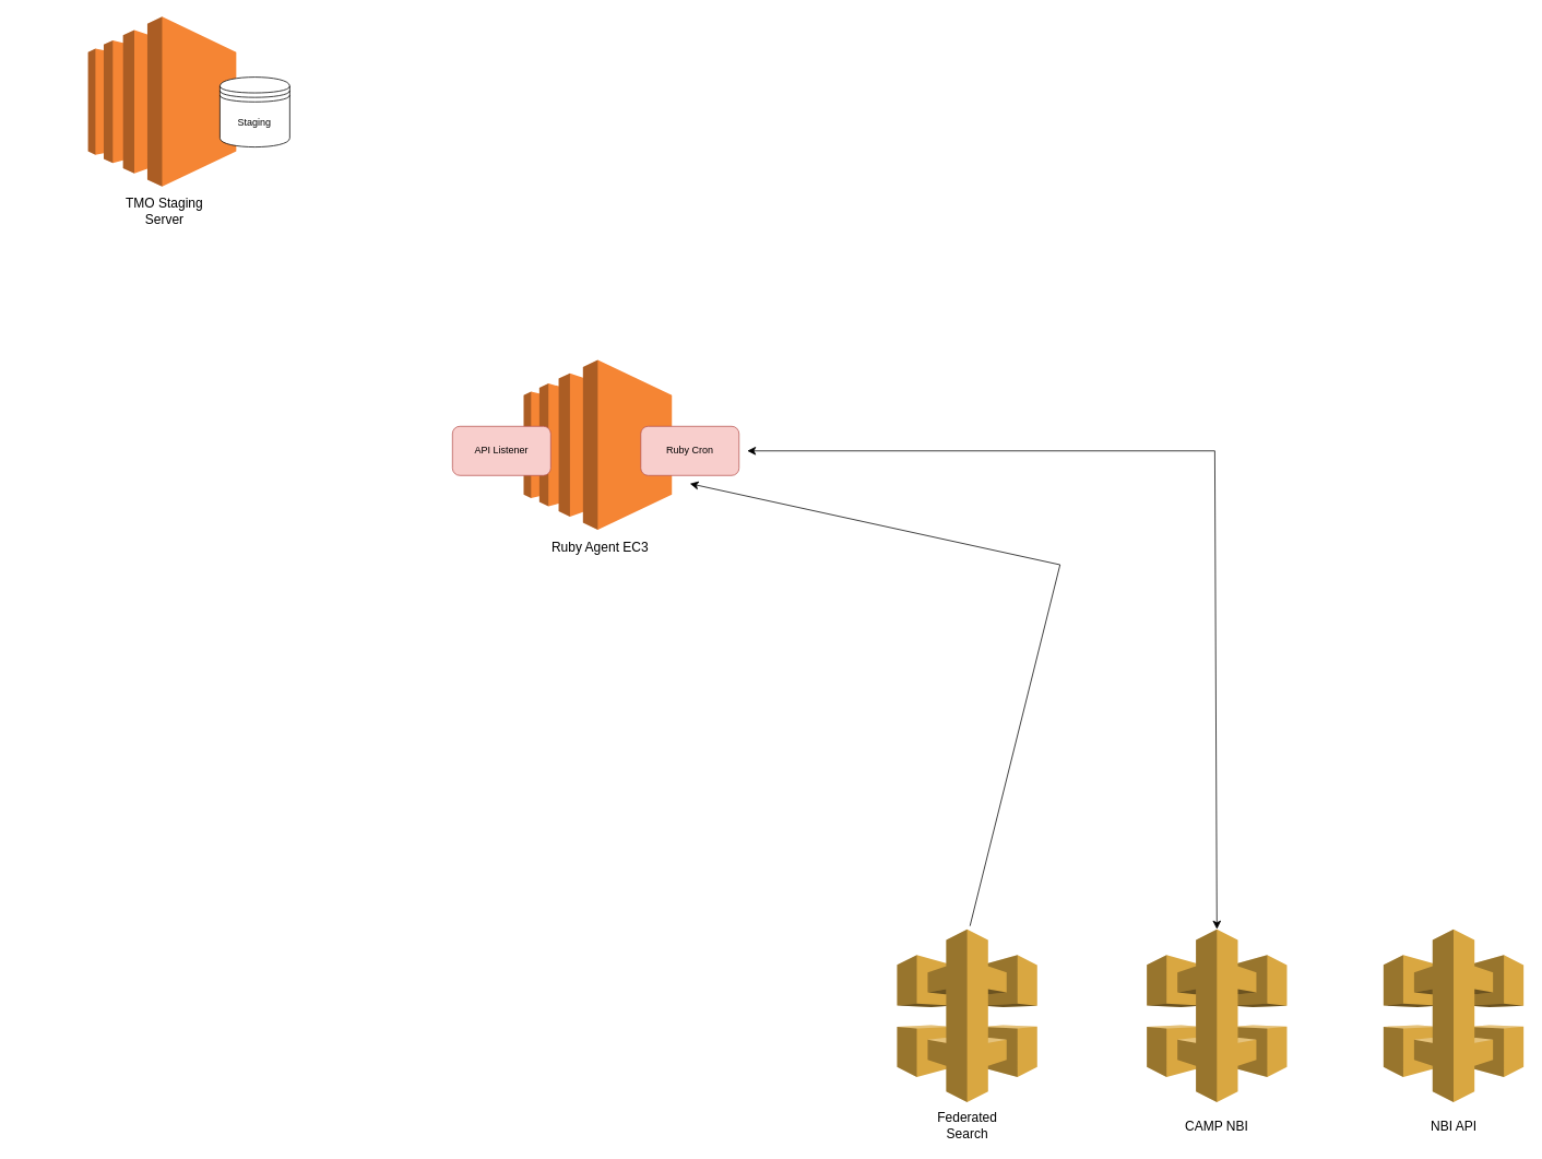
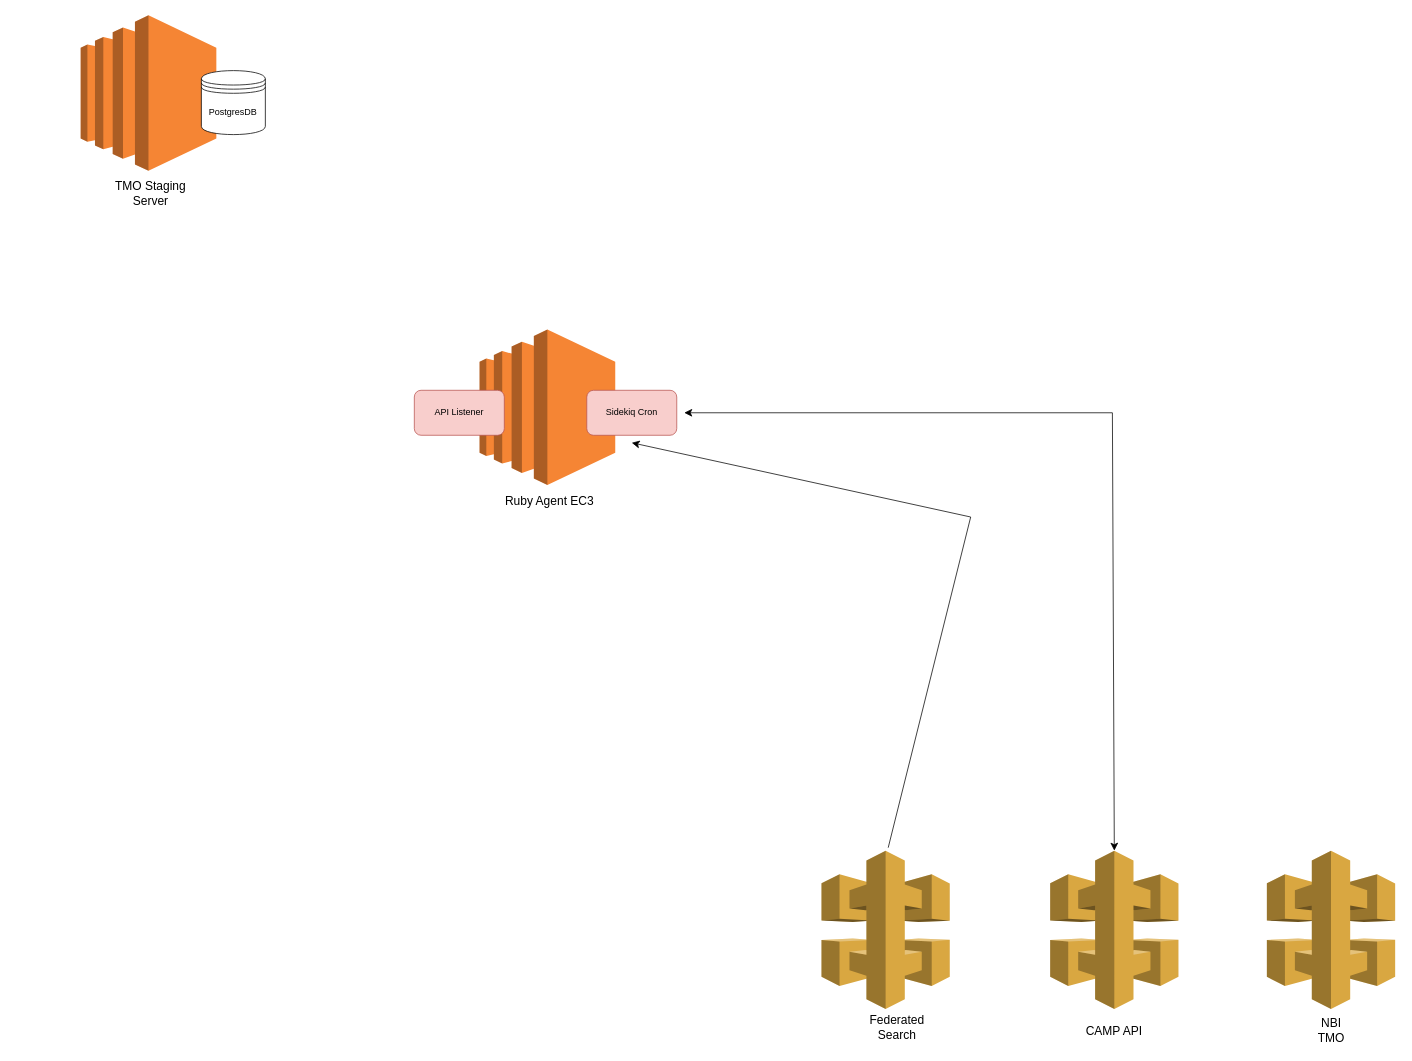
  <mxCell id="0" />
  <mxCell id="1" parent="0" />
  <mxCell id="2" value="" style="group" parent="1" vertex="1" connectable="0"><mxGeometry x="552" y="439" width="350" height="262" as="geometry" /></mxCell>
  <mxCell id="3" value="" style="group" parent="2" vertex="1" connectable="0"><mxGeometry x="87" width="187" height="262" as="geometry" /></mxCell>
  <mxCell id="4" value="" style="outlineConnect=0;dashed=0;verticalLabelPosition=bottom;verticalAlign=top;align=center;html=1;shape=mxgraph.aws3.ec2;fillColor=#F58534;gradientColor=none;" parent="3" vertex="1"><mxGeometry width="180.97" height="207.338" as="geometry" /></mxCell>
  <mxCell id="5" value="Ruby Agent EC3" style="text;strokeColor=none;fillColor=none;html=1;align=center;verticalAlign=middle;whiteSpace=wrap;rounded=0;fontSize=16;" parent="3" vertex="1"><mxGeometry x="30.24" y="213.935" width="126.52" height="28.273" as="geometry" /></mxCell>
- <mxCell id="6" value="Ruby Cron" style="rounded=1;whiteSpace=wrap;html=1;perimeterSpacing=10;fillColor=#f8cecc;strokeColor=#b85450;" parent="2" vertex="1"><mxGeometry x="230" y="81" width="120" height="60" as="geometry" /></mxCell>
+ <mxCell id="6" value="Sidekiq Cron" style="rounded=1;whiteSpace=wrap;html=1;perimeterSpacing=10;fillColor=#f8cecc;strokeColor=#b85450;" parent="2" vertex="1"><mxGeometry x="230" y="81" width="120" height="60" as="geometry" /></mxCell>
  <mxCell id="7" value="API Listener" style="rounded=1;whiteSpace=wrap;html=1;perimeterSpacing=10;fillColor=#f8cecc;strokeColor=#b85450;" parent="2" vertex="1"><mxGeometry y="81" width="120" height="60" as="geometry" /></mxCell>
  <mxCell id="8" value="" style="group" parent="1" vertex="1" connectable="0"><mxGeometry x="20" y="20" width="350" height="262" as="geometry" /></mxCell>
  <mxCell id="9" value="" style="group" parent="8" vertex="1" connectable="0"><mxGeometry x="87" width="187" height="262" as="geometry" /></mxCell>
  <mxCell id="10" value="" style="outlineConnect=0;dashed=0;verticalLabelPosition=bottom;verticalAlign=top;align=center;html=1;shape=mxgraph.aws3.ec2;fillColor=#F58534;gradientColor=none;" parent="9" vertex="1"><mxGeometry width="180.97" height="207.338" as="geometry" /></mxCell>
  <mxCell id="11" value="TMO Staging Server" style="text;strokeColor=none;fillColor=none;html=1;align=center;verticalAlign=middle;whiteSpace=wrap;rounded=0;fontSize=16;" parent="9" vertex="1"><mxGeometry x="30.24" y="223.935" width="126.52" height="28.273" as="geometry" /></mxCell>
- <mxCell id="12" value="Staging" style="shape=datastore;whiteSpace=wrap;html=1;" parent="8" vertex="1"><mxGeometry x="248" y="73.67" width="85.33" height="85.33" as="geometry" /></mxCell>
+ <mxCell id="12" value="PostgresDB" style="shape=datastore;whiteSpace=wrap;html=1;" parent="8" vertex="1"><mxGeometry x="248" y="73.67" width="85.33" height="85.33" as="geometry" /></mxCell>
  <mxCell id="13" value="" style="group" parent="1" vertex="1" connectable="0"><mxGeometry x="1095" y="1134" width="765.1" height="259" as="geometry" /></mxCell>
  <mxCell id="14" value="" style="group" parent="13" vertex="1" connectable="0"><mxGeometry width="171.1" height="254.937" as="geometry" /></mxCell>
  <mxCell id="15" value="" style="outlineConnect=0;dashed=0;verticalLabelPosition=bottom;verticalAlign=top;align=center;html=1;shape=mxgraph.aws3.api_gateway;fillColor=#D9A741;gradientColor=none;" parent="14" vertex="1"><mxGeometry width="171.1" height="211.263" as="geometry" /></mxCell>
- <mxCell id="16" value="Federated Search" style="text;strokeColor=none;fillColor=none;html=1;align=center;verticalAlign=middle;whiteSpace=wrap;rounded=0;fontSize=16;" parent="14" vertex="1"><mxGeometry x="55.55" y="224.467" width="60.0" height="30.471" as="geometry" /></mxCell>
+ <mxCell id="16" value="Federated Search" style="text;strokeColor=none;fillColor=none;html=1;align=center;verticalAlign=middle;whiteSpace=wrap;rounded=0;fontSize=16;" parent="14" vertex="1"><mxGeometry x="70.55" y="219.467" width="60.0" height="30.471" as="geometry" /></mxCell>
  <mxCell id="17" value="" style="group" parent="13" vertex="1" connectable="0"><mxGeometry x="305.0" width="171.1" height="259" as="geometry" /></mxCell>
  <mxCell id="18" value="" style="outlineConnect=0;dashed=0;verticalLabelPosition=bottom;verticalAlign=top;align=center;html=1;shape=mxgraph.aws3.api_gateway;fillColor=#D9A741;gradientColor=none;" parent="17" vertex="1"><mxGeometry width="171.1" height="211.263" as="geometry" /></mxCell>
- <mxCell id="19" value="CAMP NBI" style="text;strokeColor=none;fillColor=none;html=1;align=center;verticalAlign=middle;whiteSpace=wrap;rounded=0;fontSize=16;" parent="17" vertex="1"><mxGeometry x="39.82" y="220.404" width="91.45" height="38.596" as="geometry" /></mxCell>
+ <mxCell id="19" value="CAMP API" style="text;strokeColor=none;fillColor=none;html=1;align=center;verticalAlign=middle;whiteSpace=wrap;rounded=0;fontSize=16;" parent="17" vertex="1"><mxGeometry x="39.82" y="220.404" width="91.45" height="38.596" as="geometry" /></mxCell>
  <mxCell id="20" value="" style="group" parent="13" vertex="1" connectable="0"><mxGeometry x="594.0" width="171.1" height="259" as="geometry" /></mxCell>
  <mxCell id="21" value="" style="outlineConnect=0;dashed=0;verticalLabelPosition=bottom;verticalAlign=top;align=center;html=1;shape=mxgraph.aws3.api_gateway;fillColor=#D9A741;gradientColor=none;" parent="20" vertex="1"><mxGeometry width="171.1" height="211.263" as="geometry" /></mxCell>
- <mxCell id="22" value="NBI API" style="text;strokeColor=none;fillColor=none;html=1;align=center;verticalAlign=middle;whiteSpace=wrap;rounded=0;fontSize=16;" parent="20" vertex="1"><mxGeometry x="55.55" y="220.404" width="60.0" height="38.596" as="geometry" /></mxCell>
+ <mxCell id="22" value="NBI TMO" style="text;strokeColor=none;fillColor=none;html=1;align=center;verticalAlign=middle;whiteSpace=wrap;rounded=0;fontSize=16;" parent="20" vertex="1"><mxGeometry x="55.55" y="220.404" width="60.0" height="38.596" as="geometry" /></mxCell>
  <mxCell id="23" style="edgeStyle=none;curved=0;rounded=0;orthogonalLoop=1;jettySize=auto;html=1;fontSize=12;startSize=8;endSize=8;entryX=1;entryY=0.5;entryDx=0;entryDy=0;exitX=0.5;exitY=0;exitDx=0;exitDy=0;exitPerimeter=0;startArrow=classic;startFill=1;" edge="1" parent="1" source="18" target="6"><mxGeometry relative="1" as="geometry"><mxPoint x="990.714" y="504.857" as="targetPoint" /><Array as="points"><mxPoint x="1483" y="550" /></Array></mxGeometry></mxCell>
  <mxCell id="24" style="edgeStyle=none;curved=0;rounded=0;orthogonalLoop=1;jettySize=auto;html=1;fontSize=12;startSize=8;endSize=8;entryX=0.5;entryY=1;entryDx=0;entryDy=0;" edge="1" parent="1" target="6"><mxGeometry relative="1" as="geometry"><mxPoint x="692.667" y="1239.631" as="targetPoint" /><mxPoint x="1184" y="1130" as="sourcePoint" /><Array as="points"><mxPoint x="1294" y="689" /></Array></mxGeometry></mxCell>
